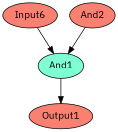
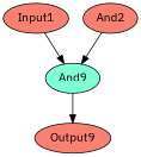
  strict digraph {
    fontname="IBM Plex Sans"
    node [fillcolor=salmon fontname="IBM Plex Sans" opcode=INPUT style=filled]
    edge [driver=outPinA fontname="IBM Plex Sans" load=inPinA]
-   n1 [label=Input6]
-   n2 [fillcolor=aquamarine label=And1 opcode=AND]
-   n3 [label=Output1 opcode=OUTPUT]
+   n1 [label=Input1]
+   n2 [fillcolor=aquamarine label=And9 opcode=AND]
+   n3 [label=Output9 opcode=OUTPUT]
    n4 [label=And2]
    n1 -> n2
    n2 -> n3
    n4 -> n2 [load=inPinB]
  }
